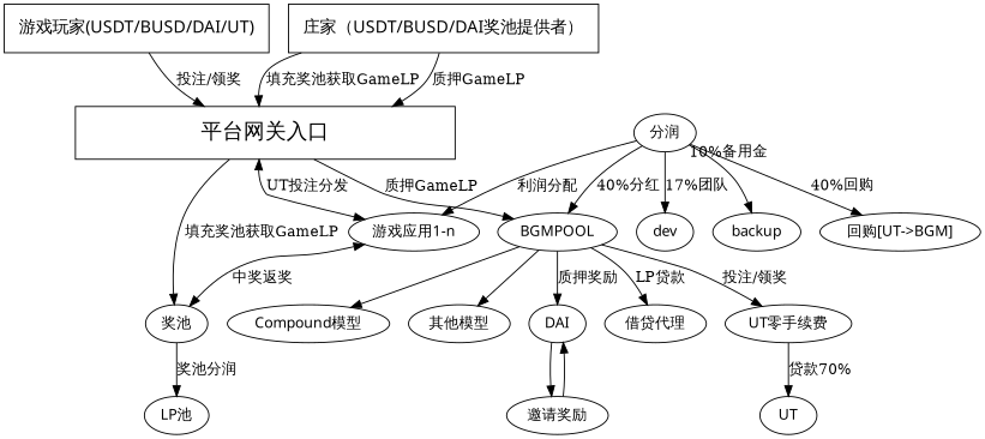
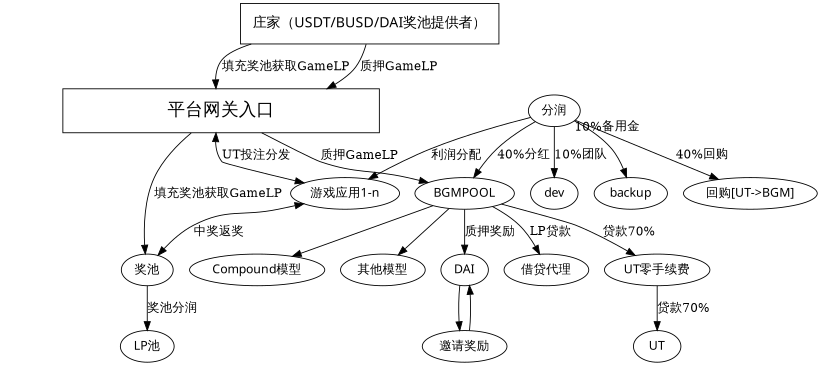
  digraph {
    node [fontname="Microsoft YaHei" shape=oval]
-   n1 [fontsize=16 label="游戏玩家(USDT/BUSD/DAI/UT)" margin=0.2 shape=box width=1]
    n2 [fontsize=20 label="平台网关入口" margin=0.2 shape=box width=5]
    n3 [label=BGMPOOL]
    n4 [label="游戏应用1-n"]
    n5 [label="奖池"]
    n6 [fontsize=16 label="庄家（USDT/BUSD/DAI奖池提供者）" margin=0.2 shape=box width=1]
    n7 [label="借贷代理"]
    n8 [label="UT零手续费"]
    n9 [label="Compound模型"]
    n10 [label="其他模型"]
    n11 [label=DAI]
    n12 [label="LP池"]
    n13 [label=UT]
    n14 [label="邀请奖励"]
    n15 [label="分润"]
    n16 [label="回购[UT->BGM]"]
    dev
    backup
-   n1 -> n2 [label="投注/领奖"]
    n2 -> n3 [label="质押GameLP"]
    n2 -> n4 [dir=both label="UT投注分发"]
    n2 -> n5 [label="填充奖池获取GameLP"]
    n3 -> n7 [label="LP贷款"]
-   n3 -> n8 [label="投注/领奖"]
+   n3 -> n8 [label="贷款70%"]
    n3 -> n9
    n3 -> n10
    n3 -> n11 [label="质押奖励"]
    n4 -> n5 [dir=both label="中奖返奖"]
    n5 -> n12 [label="奖池分润"]
    n6 -> n2 [label="填充奖池获取GameLP"]
    n6 -> n2 [label="质押GameLP"]
    n8 -> n13 [label="贷款70%"]
    n11 -> n14
    n14 -> n11
    n15 -> n3 [label="40%分红"]
    n15 -> n4 [label="利润分配"]
    n15 -> n16 [label="40%回购"]
-   n15 -> dev [label="17%团队"]
+   n15 -> dev [label="10%团队"]
    n15 -> backup [taillabel="10%备用金"]
  }
